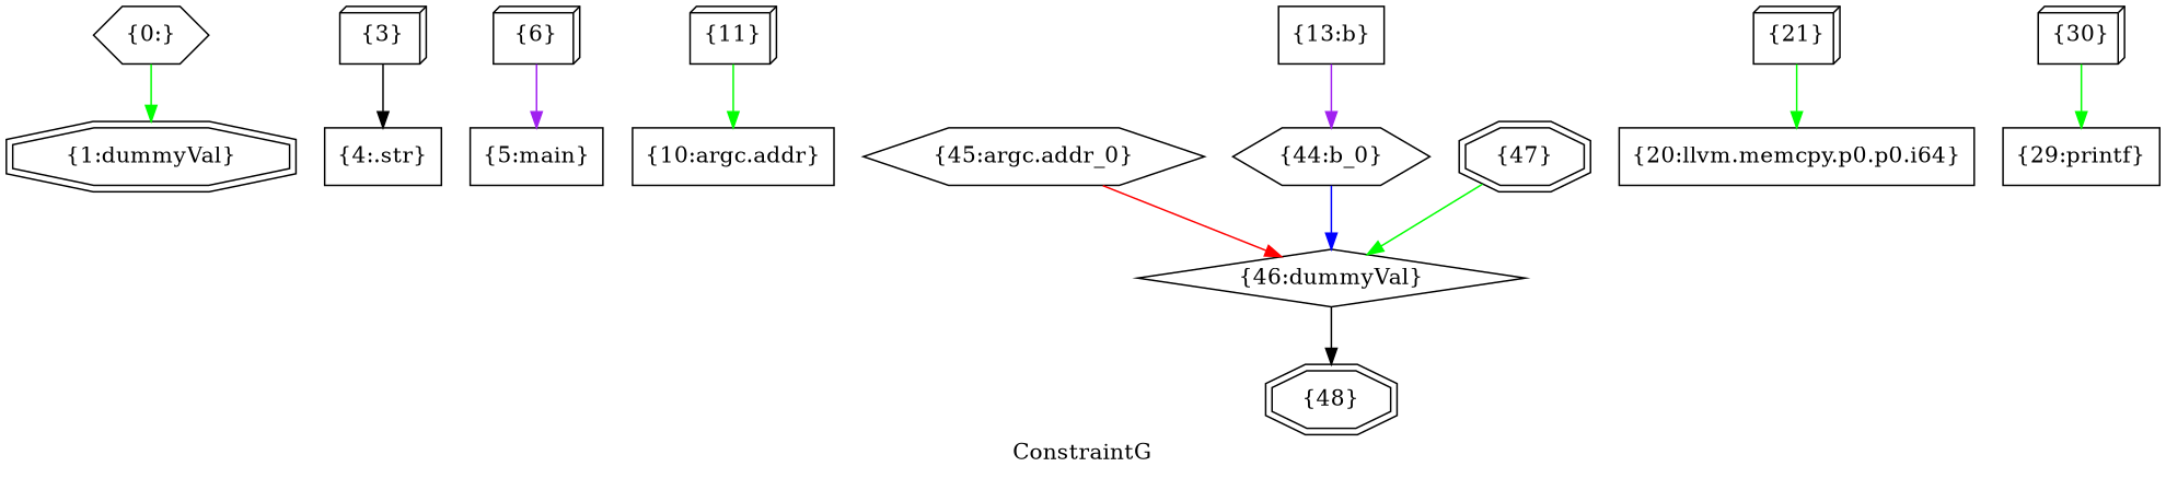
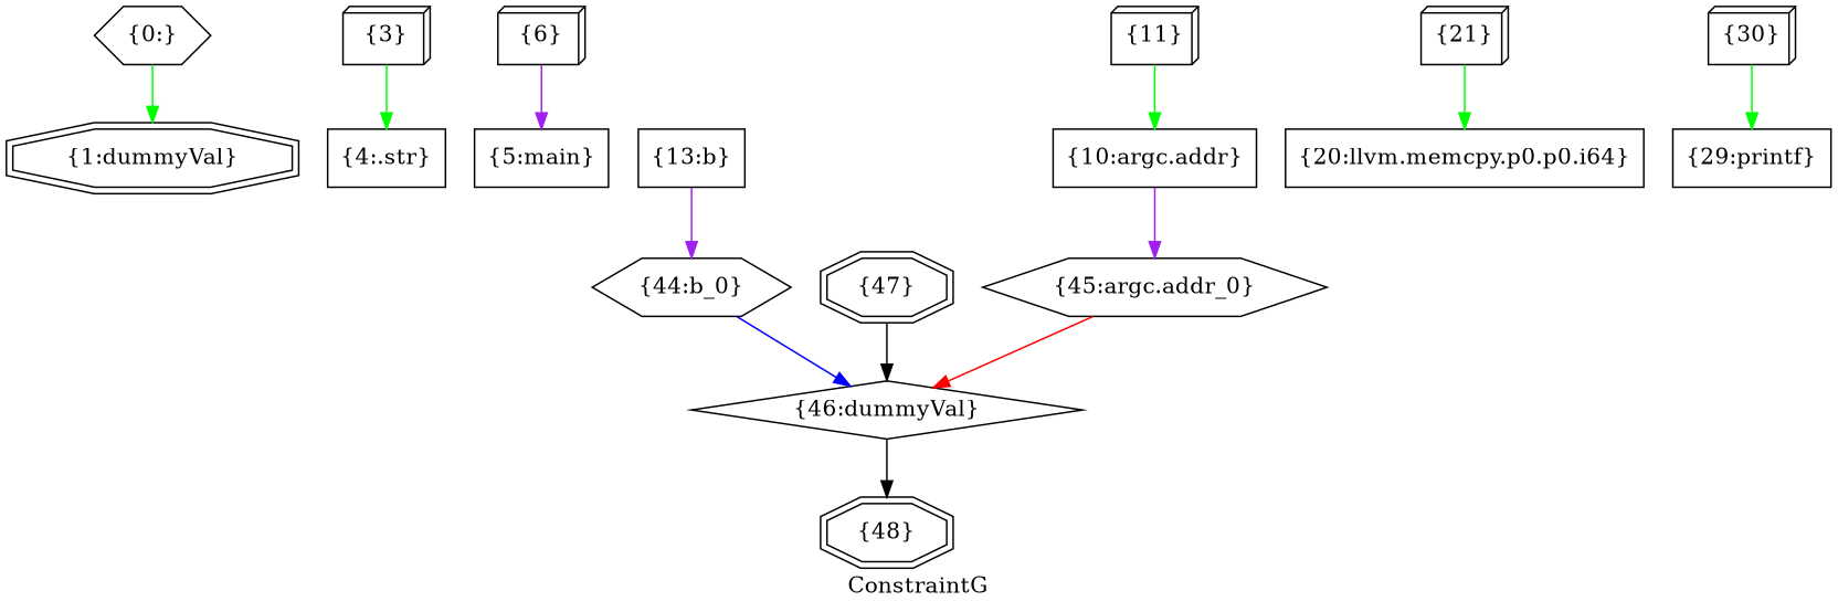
  digraph {
    label=ConstraintG
    node [shape=box]
    edge [color=green]
    n1 [label="{0:}" shape=hexagon]
    n2 [label="{1:dummyVal}" shape=doubleoctagon]
    n3 [label="{3}" shape=box3d]
    n4 [label="{4:.str}"]
    n5 [label="{5:main}"]
    n6 [label="{6}" shape=box3d]
    n7 [label="{10:argc.addr}"]
    n8 [label="{45:argc.addr_0}" shape=hexagon]
    n9 [label="{46:dummyVal}" shape=diamond]
    n10 [label="{48}" shape=doubleoctagon]
    n11 [label="{11}" shape=box3d]
    n12 [label="{13:b}"]
    n13 [label="{44:b_0}" shape=hexagon]
    n14 [label="{20:llvm.memcpy.p0.p0.i64}"]
    n15 [label="{21}" shape=box3d]
    n16 [label="{29:printf}"]
    n17 [label="{30}" shape=box3d]
    n18 [label="{47}" shape=doubleoctagon]
    n1 -> n2
-   n3 -> n4 [color=black]
+   n3 -> n4
    n6 -> n5 [color=purple]
+   n7 -> n8 [color=purple]
    n8 -> n9 [color=red]
    n9 -> n10 [color=black]
    n11 -> n7
    n12 -> n13 [color=purple]
    n13 -> n9 [color=blue]
    n15 -> n14
    n17 -> n16
-   n18 -> n9
+   n18 -> n9 [color=black]
  }
